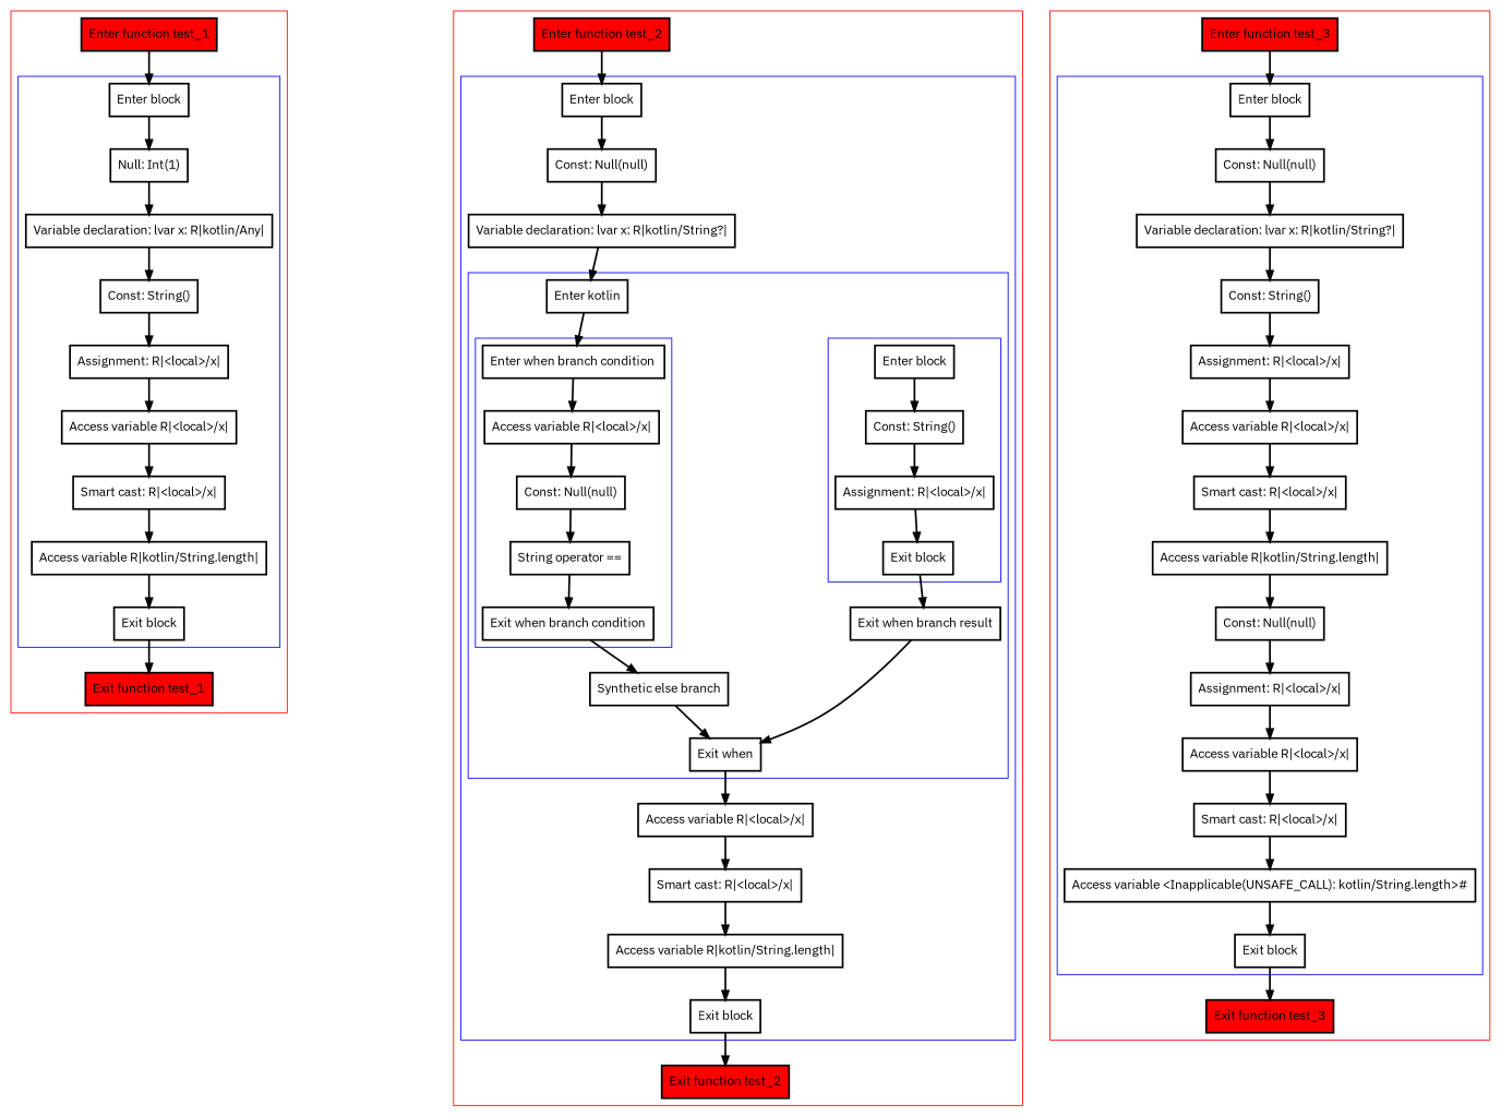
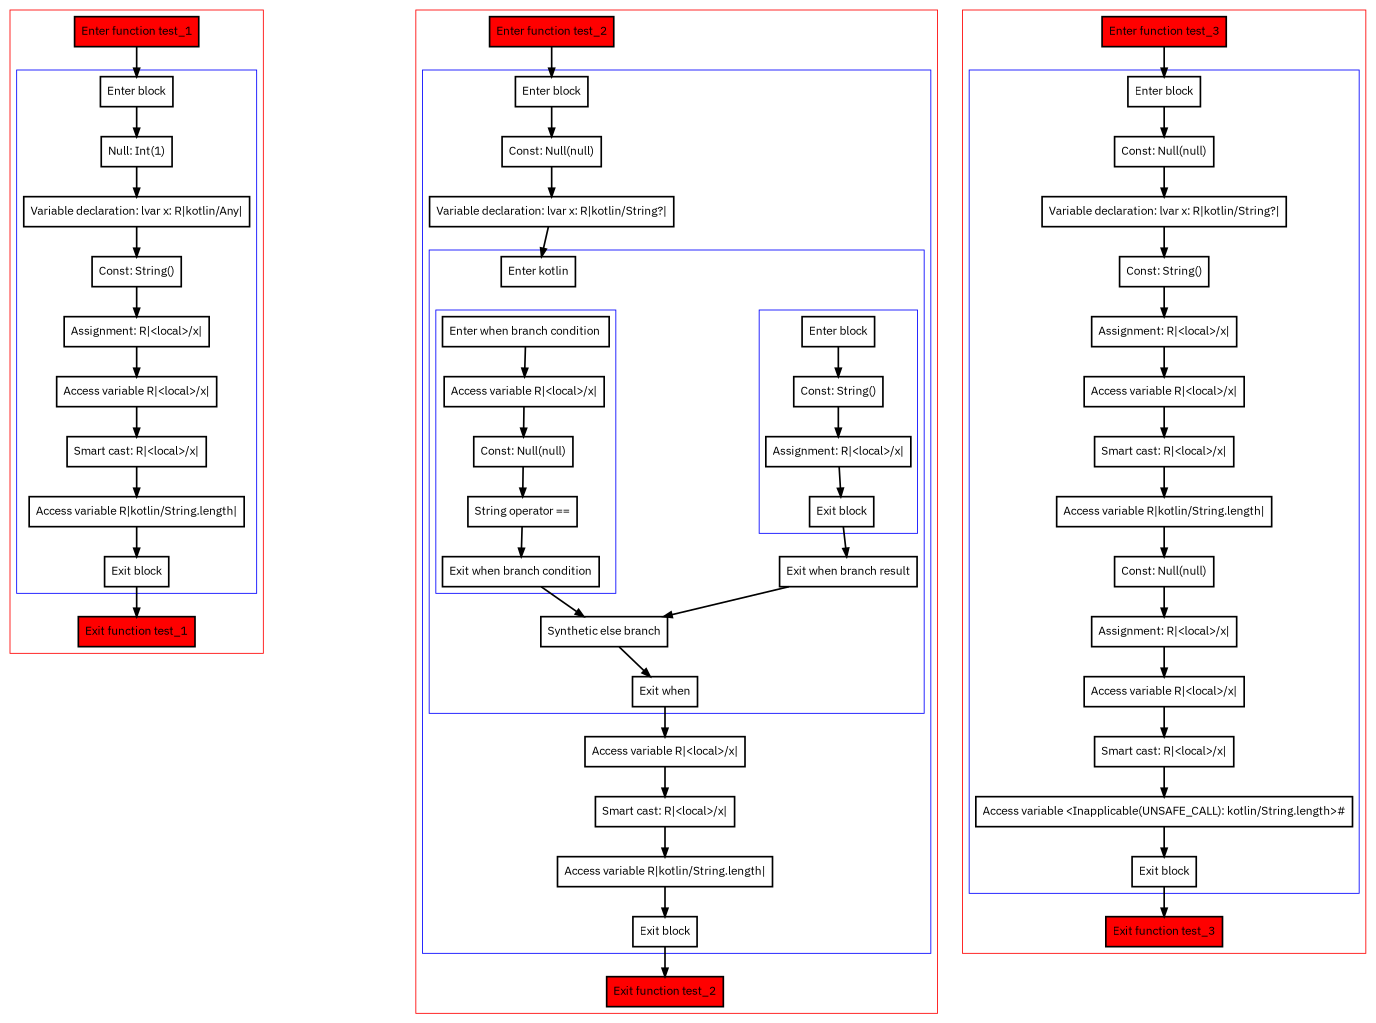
  digraph {
    fontname="IBM Plex Sans"
    nodesep=3
    node [fontname="IBM Plex Sans" penwidth=2 shape=box]
    edge [fontname="IBM Plex Sans" penwidth=2]
    n1 [label="Enter block"]
    n2 [label="Null: Int(1)"]
    n3 [label="Variable declaration: lvar x: R|kotlin/Any|"]
    n4 [label="Const: String()"]
    n5 [label="Assignment: R|<local>/x|"]
    n6 [label="Access variable R|<local>/x|"]
    n7 [label="Smart cast: R|<local>/x|"]
    n8 [label="Access variable R|kotlin/String.length|"]
    n9 [label="Exit block"]
    n10 [fillcolor=red label="Enter function test_1" style=filled]
    n11 [fillcolor=red label="Exit function test_1" style=filled]
    n12 [label="Enter when branch condition "]
    n13 [label="Access variable R|<local>/x|"]
    n14 [label="Const: Null(null)"]
    n15 [label="String operator =="]
    n16 [label="Exit when branch condition"]
    n17 [label="Enter block"]
    n18 [label="Const: String()"]
    n19 [label="Assignment: R|<local>/x|"]
    n20 [label="Exit block"]
    n21 [label="Enter kotlin"]
    n22 [label="Synthetic else branch"]
    n23 [label="Exit when branch result"]
    n24 [label="Exit when"]
    n25 [label="Enter block"]
    n26 [label="Const: Null(null)"]
    n27 [label="Variable declaration: lvar x: R|kotlin/String?|"]
    n28 [label="Access variable R|<local>/x|"]
    n29 [label="Smart cast: R|<local>/x|"]
    n30 [label="Access variable R|kotlin/String.length|"]
    n31 [label="Exit block"]
    n32 [fillcolor=red label="Enter function test_2" style=filled]
    n33 [fillcolor=red label="Exit function test_2" style=filled]
    n34 [label="Enter block"]
    n35 [label="Const: Null(null)"]
    n36 [label="Variable declaration: lvar x: R|kotlin/String?|"]
    n37 [label="Const: String()"]
    n38 [label="Assignment: R|<local>/x|"]
    n39 [label="Access variable R|<local>/x|"]
    n40 [label="Smart cast: R|<local>/x|"]
    n41 [label="Access variable R|kotlin/String.length|"]
    n42 [label="Const: Null(null)"]
    n43 [label="Assignment: R|<local>/x|"]
    n44 [label="Access variable R|<local>/x|"]
    n45 [label="Smart cast: R|<local>/x|"]
    n46 [label="Access variable <Inapplicable(UNSAFE_CALL): kotlin/String.length>#"]
    n47 [label="Exit block"]
    n48 [fillcolor=red label="Enter function test_3" style=filled]
    n49 [fillcolor=red label="Exit function test_3" style=filled]
    subgraph cluster_1 {
      color=red
      n10
      n11
      subgraph cluster_2 {
        color=blue
        n1
        n2
        n3
        n4
        n5
        n6
        n7
        n8
        n9
      }
    }
    subgraph cluster_3 {
      color=red
      n32
      n33
      subgraph cluster_4 {
        color=blue
        n25
        n26
        n27
        n28
        n29
        n30
        n31
        subgraph cluster_5 {
          color=blue
          n21
          n22
          n23
          n24
          subgraph cluster_6 {
            color=blue
            n12
            n13
            n14
            n15
            n16
          }
          subgraph cluster_7 {
            color=blue
            n17
            n18
            n19
            n20
          }
        }
      }
    }
    subgraph cluster_8 {
      color=red
      n48
      n49
      subgraph cluster_9 {
        color=blue
        n34
        n35
        n36
        n37
        n38
        n39
        n40
        n41
        n42
        n43
        n44
        n45
        n46
        n47
      }
    }
    n1 -> n2
    n2 -> n3
    n3 -> n4
    n4 -> n5
    n5 -> n6
    n6 -> n7
    n7 -> n8
    n8 -> n9
    n9 -> n11
    n10 -> n1
    n12 -> n13
    n13 -> n14
    n14 -> n15
    n15 -> n16
    n16 -> n22
    n17 -> n18
    n18 -> n19
    n19 -> n20
    n20 -> n23
-   n21 -> n12
    n22 -> n24
-   n23 -> n24
+   n23 -> n22
    n24 -> n28
    n25 -> n26
    n26 -> n27
    n27 -> n21
    n28 -> n29
    n29 -> n30
    n30 -> n31
    n31 -> n33
    n32 -> n25
    n34 -> n35
    n35 -> n36
    n36 -> n37
    n37 -> n38
    n38 -> n39
    n39 -> n40
    n40 -> n41
    n41 -> n42
    n42 -> n43
    n43 -> n44
    n44 -> n45
    n45 -> n46
    n46 -> n47
    n47 -> n49
    n48 -> n34
  }
